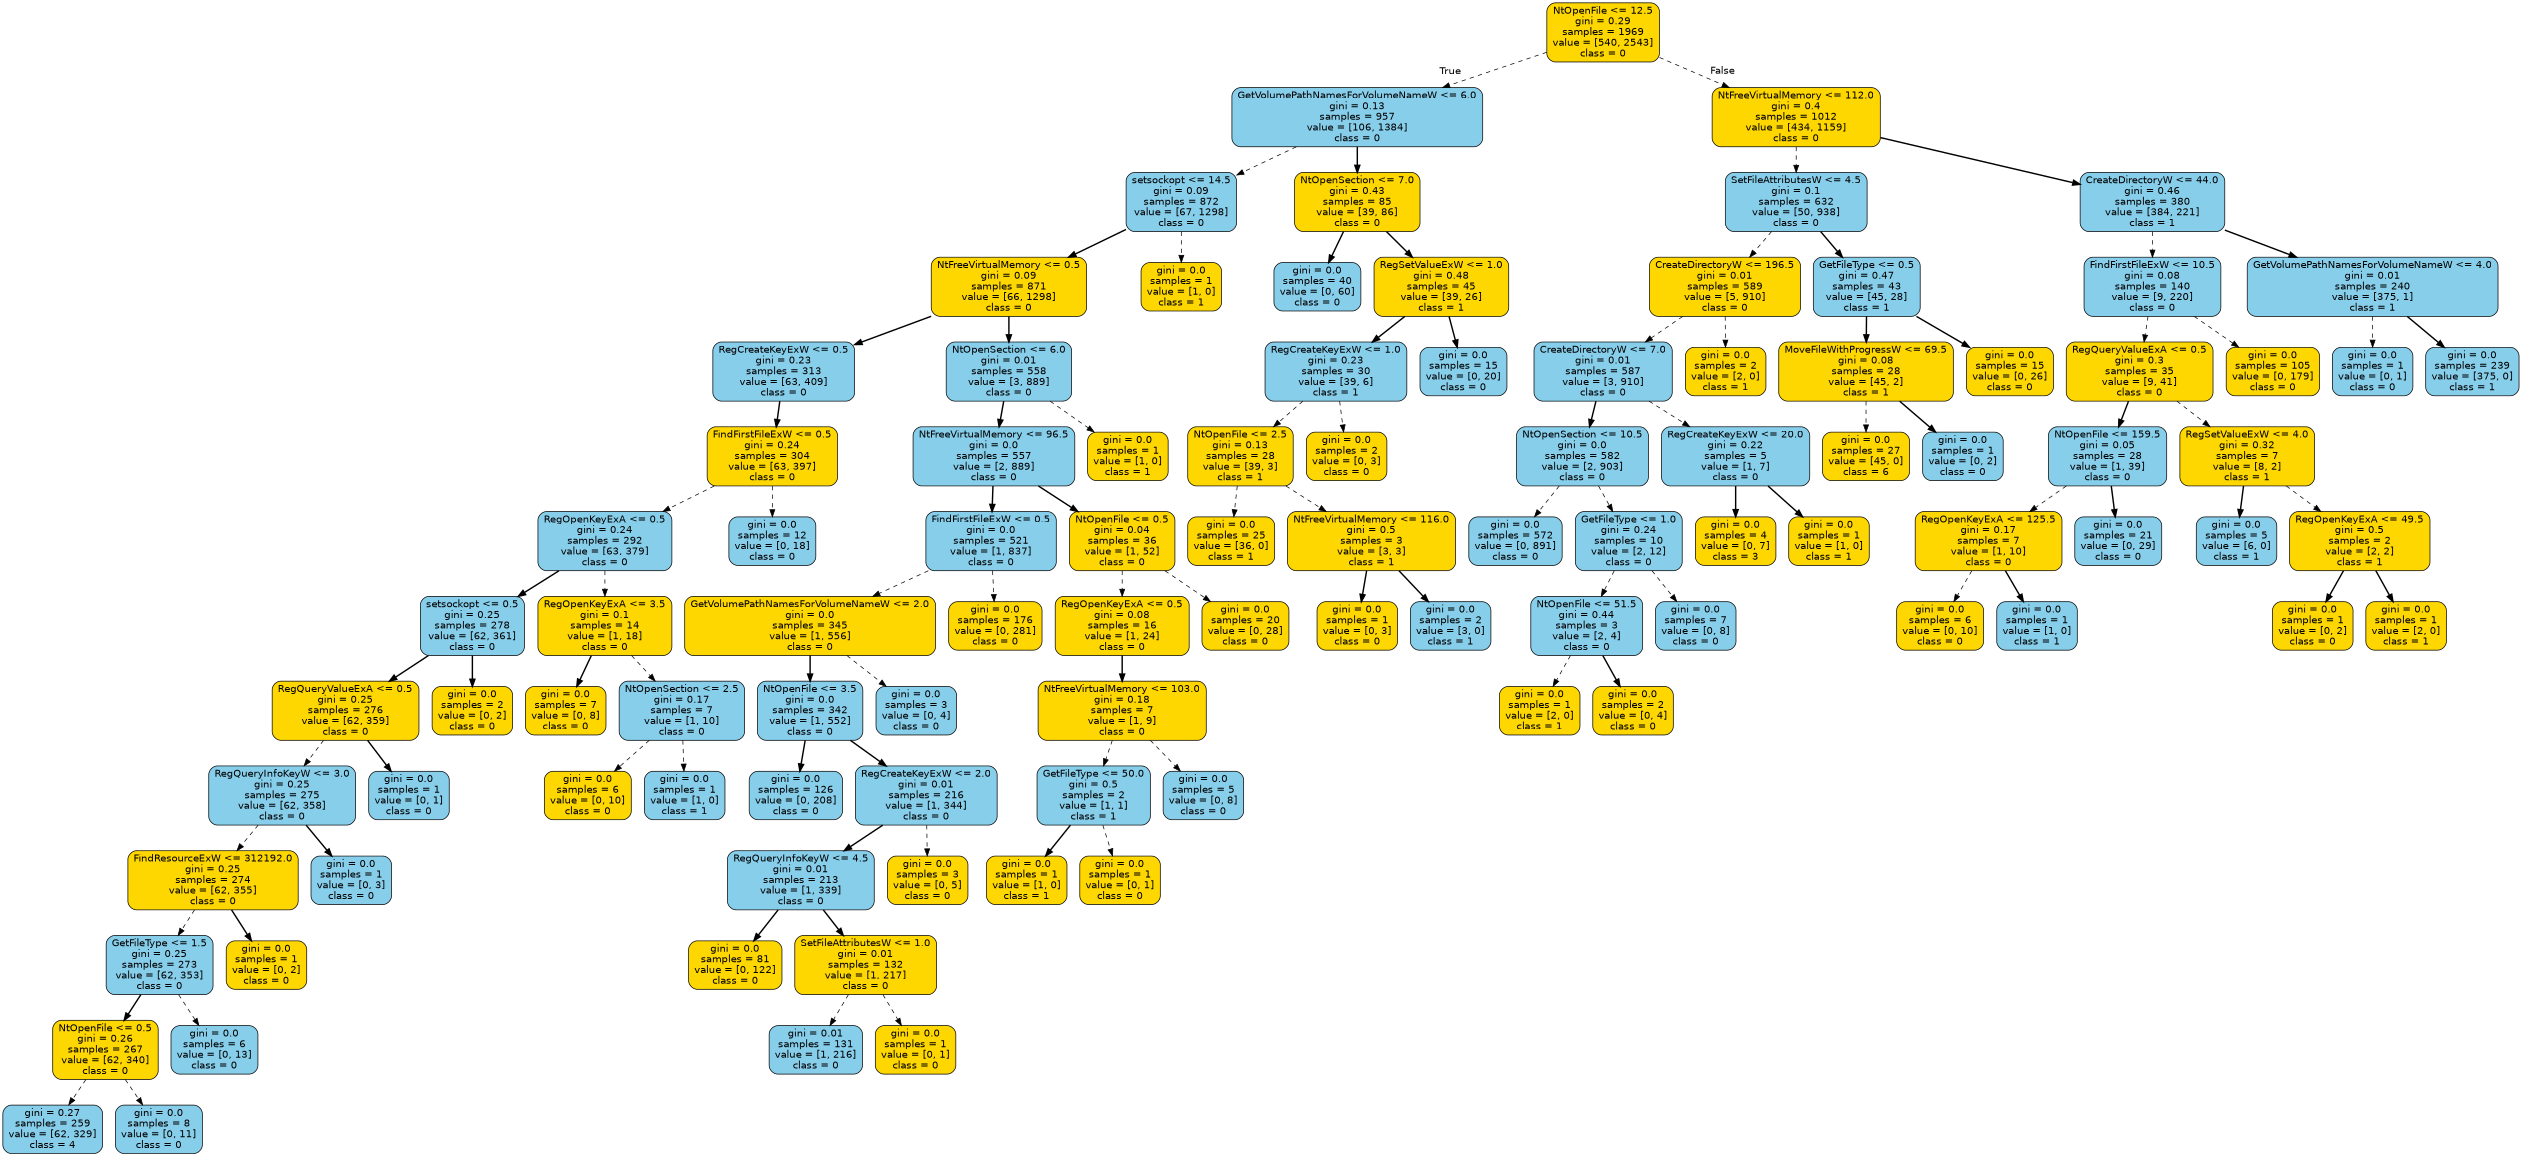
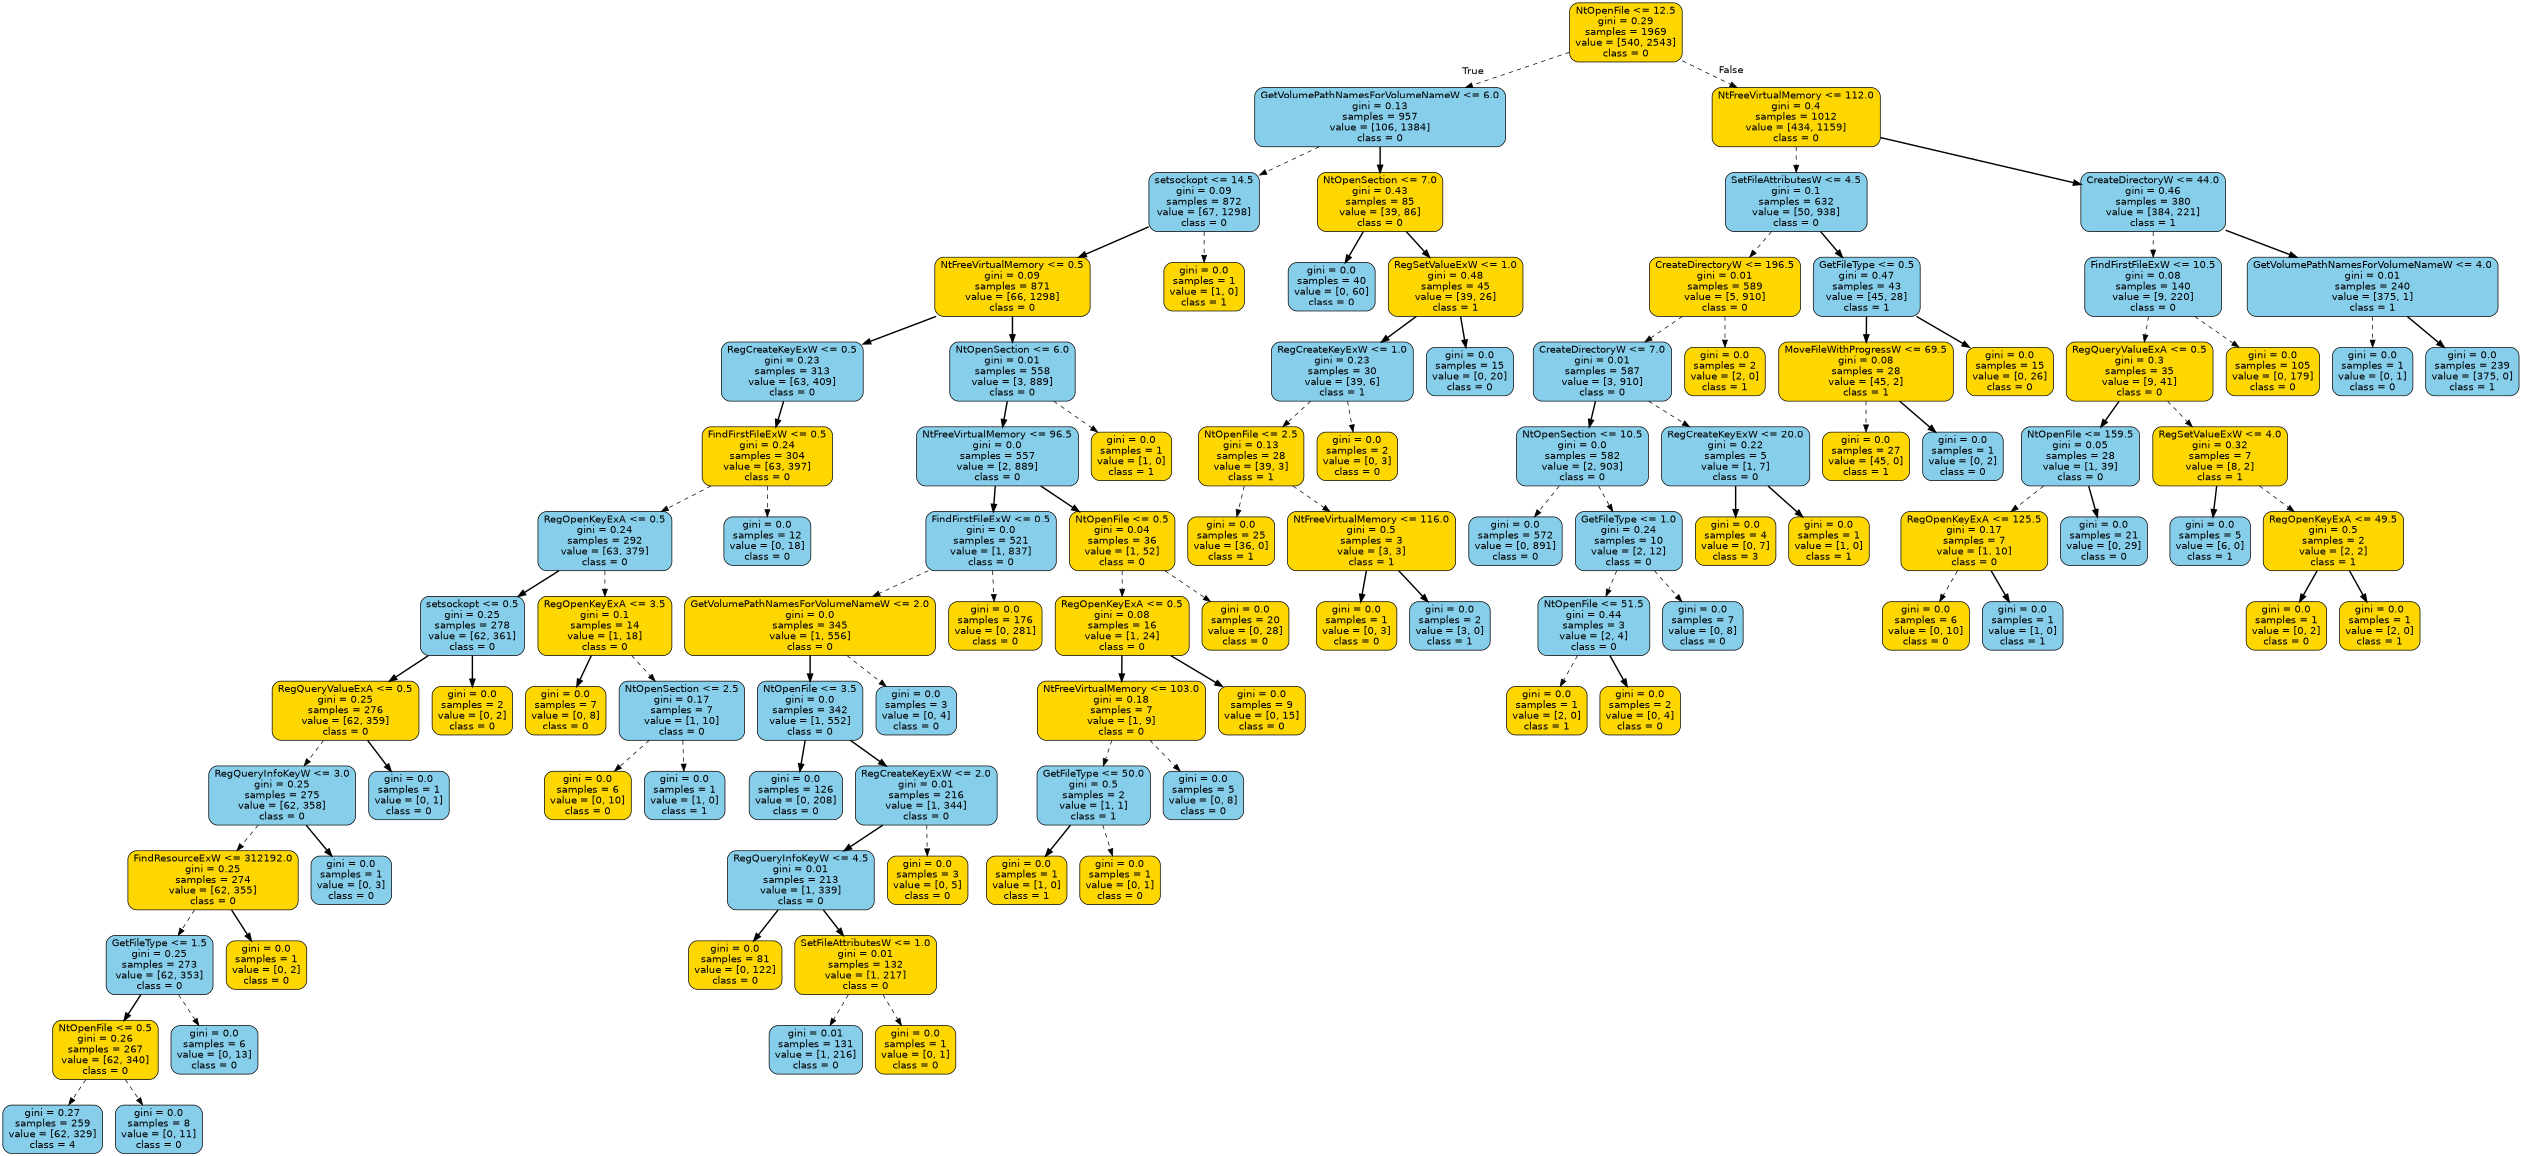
  digraph {
    fontname="DejaVu Sans"
    node [color=black fillcolor=gold fontname="DejaVu Sans" shape=box style="filled, rounded"]
    edge [fontname="DejaVu Sans" style=dashed]
    n1 [label="NtOpenFile <= 12.5\ngini = 0.29\nsamples = 1969\nvalue = [540, 2543]\nclass = 0"]
    n2 [fillcolor=skyblue label="GetVolumePathNamesForVolumeNameW <= 6.0\ngini = 0.13\nsamples = 957\nvalue = [106, 1384]\nclass = 0"]
    n3 [label="NtFreeVirtualMemory <= 112.0\ngini = 0.4\nsamples = 1012\nvalue = [434, 1159]\nclass = 0"]
    n4 [fillcolor=skyblue label="setsockopt <= 14.5\ngini = 0.09\nsamples = 872\nvalue = [67, 1298]\nclass = 0"]
    n5 [label="NtOpenSection <= 7.0\ngini = 0.43\nsamples = 85\nvalue = [39, 86]\nclass = 0"]
    n6 [fillcolor=skyblue label="SetFileAttributesW <= 4.5\ngini = 0.1\nsamples = 632\nvalue = [50, 938]\nclass = 0"]
    n7 [fillcolor=skyblue label="CreateDirectoryW <= 44.0\ngini = 0.46\nsamples = 380\nvalue = [384, 221]\nclass = 1"]
    n8 [label="NtFreeVirtualMemory <= 0.5\ngini = 0.09\nsamples = 871\nvalue = [66, 1298]\nclass = 0"]
    n9 [label="gini = 0.0\nsamples = 1\nvalue = [1, 0]\nclass = 1"]
    n10 [fillcolor=skyblue label="gini = 0.0\nsamples = 40\nvalue = [0, 60]\nclass = 0"]
    n11 [label="RegSetValueExW <= 1.0\ngini = 0.48\nsamples = 45\nvalue = [39, 26]\nclass = 1"]
    n12 [fillcolor=skyblue label="RegCreateKeyExW <= 0.5\ngini = 0.23\nsamples = 313\nvalue = [63, 409]\nclass = 0"]
    n13 [fillcolor=skyblue label="NtOpenSection <= 6.0\ngini = 0.01\nsamples = 558\nvalue = [3, 889]\nclass = 0"]
    n14 [label="FindFirstFileExW <= 0.5\ngini = 0.24\nsamples = 304\nvalue = [63, 397]\nclass = 0"]
    n15 [fillcolor=skyblue label="NtFreeVirtualMemory <= 96.5\ngini = 0.0\nsamples = 557\nvalue = [2, 889]\nclass = 0"]
    n16 [label="gini = 0.0\nsamples = 1\nvalue = [1, 0]\nclass = 1"]
    n17 [fillcolor=skyblue label="RegOpenKeyExA <= 0.5\ngini = 0.24\nsamples = 292\nvalue = [63, 379]\nclass = 0"]
    n18 [fillcolor=skyblue label="gini = 0.0\nsamples = 12\nvalue = [0, 18]\nclass = 0"]
    n19 [fillcolor=skyblue label="setsockopt <= 0.5\ngini = 0.25\nsamples = 278\nvalue = [62, 361]\nclass = 0"]
    n20 [label="RegOpenKeyExA <= 3.5\ngini = 0.1\nsamples = 14\nvalue = [1, 18]\nclass = 0"]
    n21 [label="RegQueryValueExA <= 0.5\ngini = 0.25\nsamples = 276\nvalue = [62, 359]\nclass = 0"]
    n22 [label="gini = 0.0\nsamples = 2\nvalue = [0, 2]\nclass = 0"]
    n23 [label="gini = 0.0\nsamples = 7\nvalue = [0, 8]\nclass = 0"]
    n24 [fillcolor=skyblue label="NtOpenSection <= 2.5\ngini = 0.17\nsamples = 7\nvalue = [1, 10]\nclass = 0"]
    n25 [fillcolor=skyblue label="RegQueryInfoKeyW <= 3.0\ngini = 0.25\nsamples = 275\nvalue = [62, 358]\nclass = 0"]
    n26 [fillcolor=skyblue label="gini = 0.0\nsamples = 1\nvalue = [0, 1]\nclass = 0"]
    n27 [label="FindResourceExW <= 312192.0\ngini = 0.25\nsamples = 274\nvalue = [62, 355]\nclass = 0"]
    n28 [fillcolor=skyblue label="gini = 0.0\nsamples = 1\nvalue = [0, 3]\nclass = 0"]
    n29 [fillcolor=skyblue label="GetFileType <= 1.5\ngini = 0.25\nsamples = 273\nvalue = [62, 353]\nclass = 0"]
    n30 [label="gini = 0.0\nsamples = 1\nvalue = [0, 2]\nclass = 0"]
    n31 [label="NtOpenFile <= 0.5\ngini = 0.26\nsamples = 267\nvalue = [62, 340]\nclass = 0"]
    n32 [fillcolor=skyblue label="gini = 0.0\nsamples = 6\nvalue = [0, 13]\nclass = 0"]
    n33 [fillcolor=skyblue label="gini = 0.27\nsamples = 259\nvalue = [62, 329]\nclass = 4"]
    n34 [fillcolor=skyblue label="gini = 0.0\nsamples = 8\nvalue = [0, 11]\nclass = 0"]
    n35 [label="gini = 0.0\nsamples = 6\nvalue = [0, 10]\nclass = 0"]
    n36 [fillcolor=skyblue label="gini = 0.0\nsamples = 1\nvalue = [1, 0]\nclass = 1"]
    n37 [fillcolor=skyblue label="FindFirstFileExW <= 0.5\ngini = 0.0\nsamples = 521\nvalue = [1, 837]\nclass = 0"]
    n38 [label="NtOpenFile <= 0.5\ngini = 0.04\nsamples = 36\nvalue = [1, 52]\nclass = 0"]
    n39 [label="GetVolumePathNamesForVolumeNameW <= 2.0\ngini = 0.0\nsamples = 345\nvalue = [1, 556]\nclass = 0"]
    n40 [label="gini = 0.0\nsamples = 176\nvalue = [0, 281]\nclass = 0"]
    n41 [label="RegOpenKeyExA <= 0.5\ngini = 0.08\nsamples = 16\nvalue = [1, 24]\nclass = 0"]
    n42 [label="gini = 0.0\nsamples = 20\nvalue = [0, 28]\nclass = 0"]
    n43 [fillcolor=skyblue label="NtOpenFile <= 3.5\ngini = 0.0\nsamples = 342\nvalue = [1, 552]\nclass = 0"]
    n44 [fillcolor=skyblue label="gini = 0.0\nsamples = 3\nvalue = [0, 4]\nclass = 0"]
    n45 [fillcolor=skyblue label="gini = 0.0\nsamples = 126\nvalue = [0, 208]\nclass = 0"]
    n46 [fillcolor=skyblue label="RegCreateKeyExW <= 2.0\ngini = 0.01\nsamples = 216\nvalue = [1, 344]\nclass = 0"]
    n47 [fillcolor=skyblue label="RegQueryInfoKeyW <= 4.5\ngini = 0.01\nsamples = 213\nvalue = [1, 339]\nclass = 0"]
    n48 [label="gini = 0.0\nsamples = 3\nvalue = [0, 5]\nclass = 0"]
    n49 [label="gini = 0.0\nsamples = 81\nvalue = [0, 122]\nclass = 0"]
    n50 [label="SetFileAttributesW <= 1.0\ngini = 0.01\nsamples = 132\nvalue = [1, 217]\nclass = 0"]
    n51 [fillcolor=skyblue label="gini = 0.01\nsamples = 131\nvalue = [1, 216]\nclass = 0"]
    n52 [label="gini = 0.0\nsamples = 1\nvalue = [0, 1]\nclass = 0"]
    n53 [label="NtFreeVirtualMemory <= 103.0\ngini = 0.18\nsamples = 7\nvalue = [1, 9]\nclass = 0"]
+   n54 [label="gini = 0.0\nsamples = 9\nvalue = [0, 15]\nclass = 0"]
    n55 [fillcolor=skyblue label="GetFileType <= 50.0\ngini = 0.5\nsamples = 2\nvalue = [1, 1]\nclass = 1"]
    n56 [fillcolor=skyblue label="gini = 0.0\nsamples = 5\nvalue = [0, 8]\nclass = 0"]
    n57 [label="gini = 0.0\nsamples = 1\nvalue = [1, 0]\nclass = 1"]
    n58 [label="gini = 0.0\nsamples = 1\nvalue = [0, 1]\nclass = 0"]
    n59 [fillcolor=skyblue label="RegCreateKeyExW <= 1.0\ngini = 0.23\nsamples = 30\nvalue = [39, 6]\nclass = 1"]
    n60 [fillcolor=skyblue label="gini = 0.0\nsamples = 15\nvalue = [0, 20]\nclass = 0"]
    n61 [label="NtOpenFile <= 2.5\ngini = 0.13\nsamples = 28\nvalue = [39, 3]\nclass = 1"]
    n62 [label="gini = 0.0\nsamples = 2\nvalue = [0, 3]\nclass = 0"]
    n63 [label="gini = 0.0\nsamples = 25\nvalue = [36, 0]\nclass = 1"]
    n64 [label="NtFreeVirtualMemory <= 116.0\ngini = 0.5\nsamples = 3\nvalue = [3, 3]\nclass = 1"]
    n65 [label="gini = 0.0\nsamples = 1\nvalue = [0, 3]\nclass = 0"]
    n66 [fillcolor=skyblue label="gini = 0.0\nsamples = 2\nvalue = [3, 0]\nclass = 1"]
    n67 [label="CreateDirectoryW <= 196.5\ngini = 0.01\nsamples = 589\nvalue = [5, 910]\nclass = 0"]
    n68 [fillcolor=skyblue label="GetFileType <= 0.5\ngini = 0.47\nsamples = 43\nvalue = [45, 28]\nclass = 1"]
    n69 [fillcolor=skyblue label="FindFirstFileExW <= 10.5\ngini = 0.08\nsamples = 140\nvalue = [9, 220]\nclass = 0"]
    n70 [fillcolor=skyblue label="GetVolumePathNamesForVolumeNameW <= 4.0\ngini = 0.01\nsamples = 240\nvalue = [375, 1]\nclass = 1"]
    n71 [fillcolor=skyblue label="CreateDirectoryW <= 7.0\ngini = 0.01\nsamples = 587\nvalue = [3, 910]\nclass = 0"]
    n72 [label="gini = 0.0\nsamples = 2\nvalue = [2, 0]\nclass = 1"]
    n73 [label="MoveFileWithProgressW <= 69.5\ngini = 0.08\nsamples = 28\nvalue = [45, 2]\nclass = 1"]
    n74 [label="gini = 0.0\nsamples = 15\nvalue = [0, 26]\nclass = 0"]
    n75 [fillcolor=skyblue label="NtOpenSection <= 10.5\ngini = 0.0\nsamples = 582\nvalue = [2, 903]\nclass = 0"]
    n76 [fillcolor=skyblue label="RegCreateKeyExW <= 20.0\ngini = 0.22\nsamples = 5\nvalue = [1, 7]\nclass = 0"]
    n77 [fillcolor=skyblue label="gini = 0.0\nsamples = 572\nvalue = [0, 891]\nclass = 0"]
    n78 [fillcolor=skyblue label="GetFileType <= 1.0\ngini = 0.24\nsamples = 10\nvalue = [2, 12]\nclass = 0"]
    n79 [label="gini = 0.0\nsamples = 4\nvalue = [0, 7]\nclass = 3"]
    n80 [label="gini = 0.0\nsamples = 1\nvalue = [1, 0]\nclass = 1"]
    n81 [fillcolor=skyblue label="NtOpenFile <= 51.5\ngini = 0.44\nsamples = 3\nvalue = [2, 4]\nclass = 0"]
    n82 [fillcolor=skyblue label="gini = 0.0\nsamples = 7\nvalue = [0, 8]\nclass = 0"]
    n83 [label="gini = 0.0\nsamples = 1\nvalue = [2, 0]\nclass = 1"]
    n84 [label="gini = 0.0\nsamples = 2\nvalue = [0, 4]\nclass = 0"]
-   n85 [label="gini = 0.0\nsamples = 27\nvalue = [45, 0]\nclass = 6"]
+   n85 [label="gini = 0.0\nsamples = 27\nvalue = [45, 0]\nclass = 1"]
    n86 [fillcolor=skyblue label="gini = 0.0\nsamples = 1\nvalue = [0, 2]\nclass = 0"]
    n87 [label="RegQueryValueExA <= 0.5\ngini = 0.3\nsamples = 35\nvalue = [9, 41]\nclass = 0"]
    n88 [label="gini = 0.0\nsamples = 105\nvalue = [0, 179]\nclass = 0"]
    n89 [fillcolor=skyblue label="gini = 0.0\nsamples = 1\nvalue = [0, 1]\nclass = 0"]
    n90 [fillcolor=skyblue label="gini = 0.0\nsamples = 239\nvalue = [375, 0]\nclass = 1"]
    n91 [fillcolor=skyblue label="NtOpenFile <= 159.5\ngini = 0.05\nsamples = 28\nvalue = [1, 39]\nclass = 0"]
    n92 [label="RegSetValueExW <= 4.0\ngini = 0.32\nsamples = 7\nvalue = [8, 2]\nclass = 1"]
    n93 [label="RegOpenKeyExA <= 125.5\ngini = 0.17\nsamples = 7\nvalue = [1, 10]\nclass = 0"]
    n94 [fillcolor=skyblue label="gini = 0.0\nsamples = 21\nvalue = [0, 29]\nclass = 0"]
    n95 [fillcolor=skyblue label="gini = 0.0\nsamples = 5\nvalue = [6, 0]\nclass = 1"]
    n96 [label="RegOpenKeyExA <= 49.5\ngini = 0.5\nsamples = 2\nvalue = [2, 2]\nclass = 1"]
    n97 [label="gini = 0.0\nsamples = 6\nvalue = [0, 10]\nclass = 0"]
    n98 [fillcolor=skyblue label="gini = 0.0\nsamples = 1\nvalue = [1, 0]\nclass = 1"]
    n99 [label="gini = 0.0\nsamples = 1\nvalue = [0, 2]\nclass = 0"]
    n100 [label="gini = 0.0\nsamples = 1\nvalue = [2, 0]\nclass = 1"]
    n1 -> n2 [headlabel=True labelangle=45 labeldistance=2.5]
    n1 -> n3 [headlabel=False labelangle=-45 labeldistance=2.5]
    n2 -> n4
    n2 -> n5 [style=bold]
    n3 -> n6
    n3 -> n7 [style=bold]
    n4 -> n8 [style=bold]
    n4 -> n9
    n5 -> n10 [style=bold]
    n5 -> n11 [style=bold]
    n6 -> n67
    n6 -> n68 [style=bold]
    n7 -> n69
    n7 -> n70 [style=bold]
    n8 -> n12 [style=bold]
    n8 -> n13 [style=bold]
    n11 -> n59 [style=bold]
    n11 -> n60 [style=bold]
    n12 -> n14 [style=bold]
    n13 -> n15 [style=bold]
    n13 -> n16
    n14 -> n17
    n14 -> n18
    n15 -> n37 [style=bold]
    n15 -> n38 [style=bold]
    n17 -> n19 [style=bold]
    n17 -> n20
    n19 -> n21 [style=bold]
    n19 -> n22 [style=bold]
    n20 -> n23 [style=bold]
    n20 -> n24
    n21 -> n25
    n21 -> n26 [style=bold]
    n24 -> n35
    n24 -> n36
    n25 -> n27
    n25 -> n28 [style=bold]
    n27 -> n29
    n27 -> n30 [style=bold]
    n29 -> n31 [style=bold]
    n29 -> n32
    n31 -> n33
    n31 -> n34
    n37 -> n39
    n37 -> n40
    n38 -> n41
    n38 -> n42
    n39 -> n43 [style=bold]
    n39 -> n44
    n41 -> n53 [style=bold]
+   n41 -> n54 [style=bold]
    n43 -> n45 [style=bold]
    n43 -> n46 [style=bold]
    n46 -> n47 [style=bold]
    n46 -> n48
    n47 -> n49 [style=bold]
    n47 -> n50 [style=bold]
    n50 -> n51
    n50 -> n52
    n53 -> n55
    n53 -> n56
    n55 -> n57 [style=bold]
    n55 -> n58
    n59 -> n61
    n59 -> n62
    n61 -> n63
    n61 -> n64
    n64 -> n65 [style=bold]
    n64 -> n66 [style=bold]
    n67 -> n71
    n67 -> n72
    n68 -> n73 [style=bold]
    n68 -> n74 [style=bold]
    n69 -> n87
    n69 -> n88
    n70 -> n89
    n70 -> n90 [style=bold]
    n71 -> n75 [style=bold]
    n71 -> n76
    n73 -> n85
    n73 -> n86 [style=bold]
    n75 -> n77
    n75 -> n78
    n76 -> n79 [style=bold]
    n76 -> n80 [style=bold]
    n78 -> n81
    n78 -> n82
    n81 -> n83
    n81 -> n84 [style=bold]
    n87 -> n91 [style=bold]
    n87 -> n92
    n91 -> n93
    n91 -> n94 [style=bold]
    n92 -> n95 [style=bold]
    n92 -> n96
    n93 -> n97
    n93 -> n98 [style=bold]
    n96 -> n99 [style=bold]
    n96 -> n100 [style=bold]
  }
